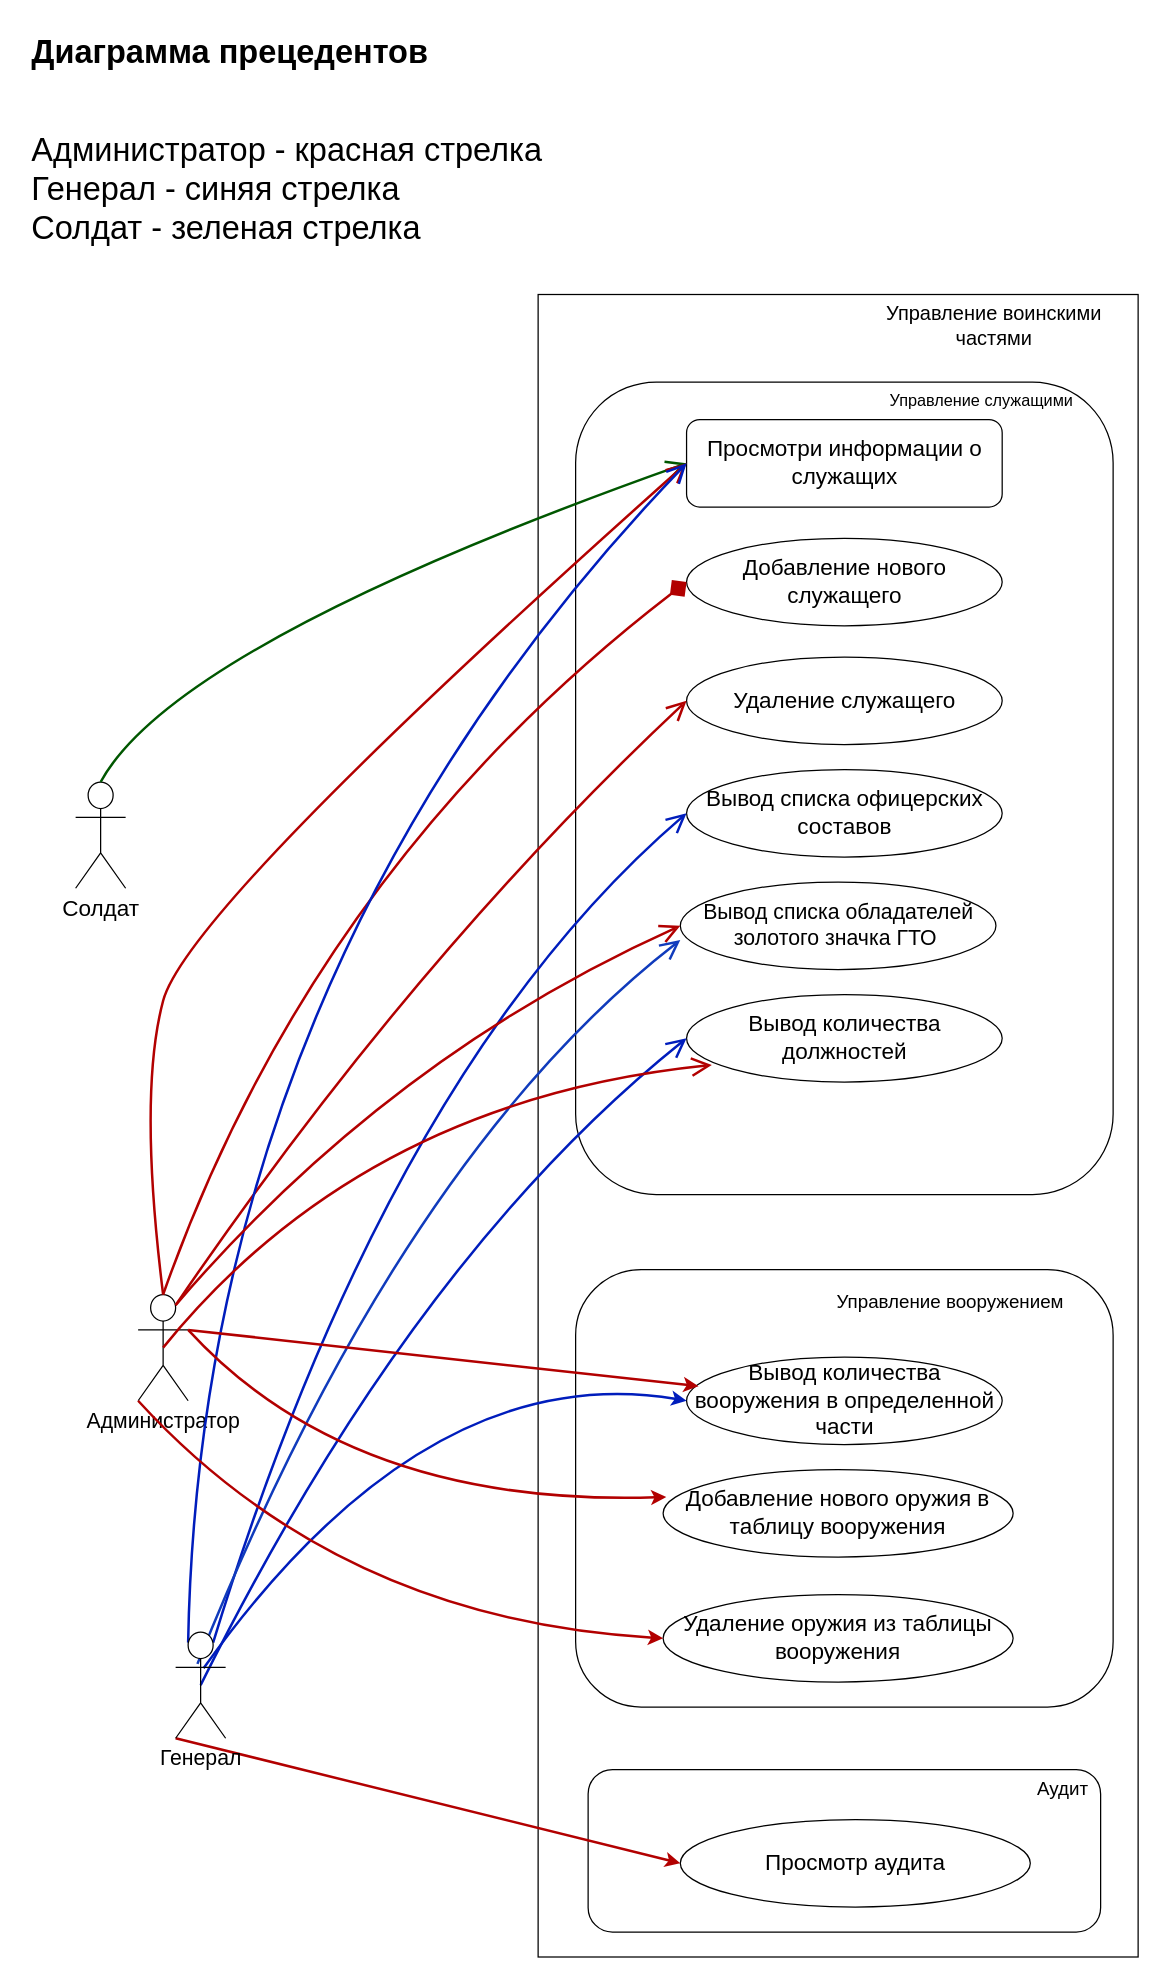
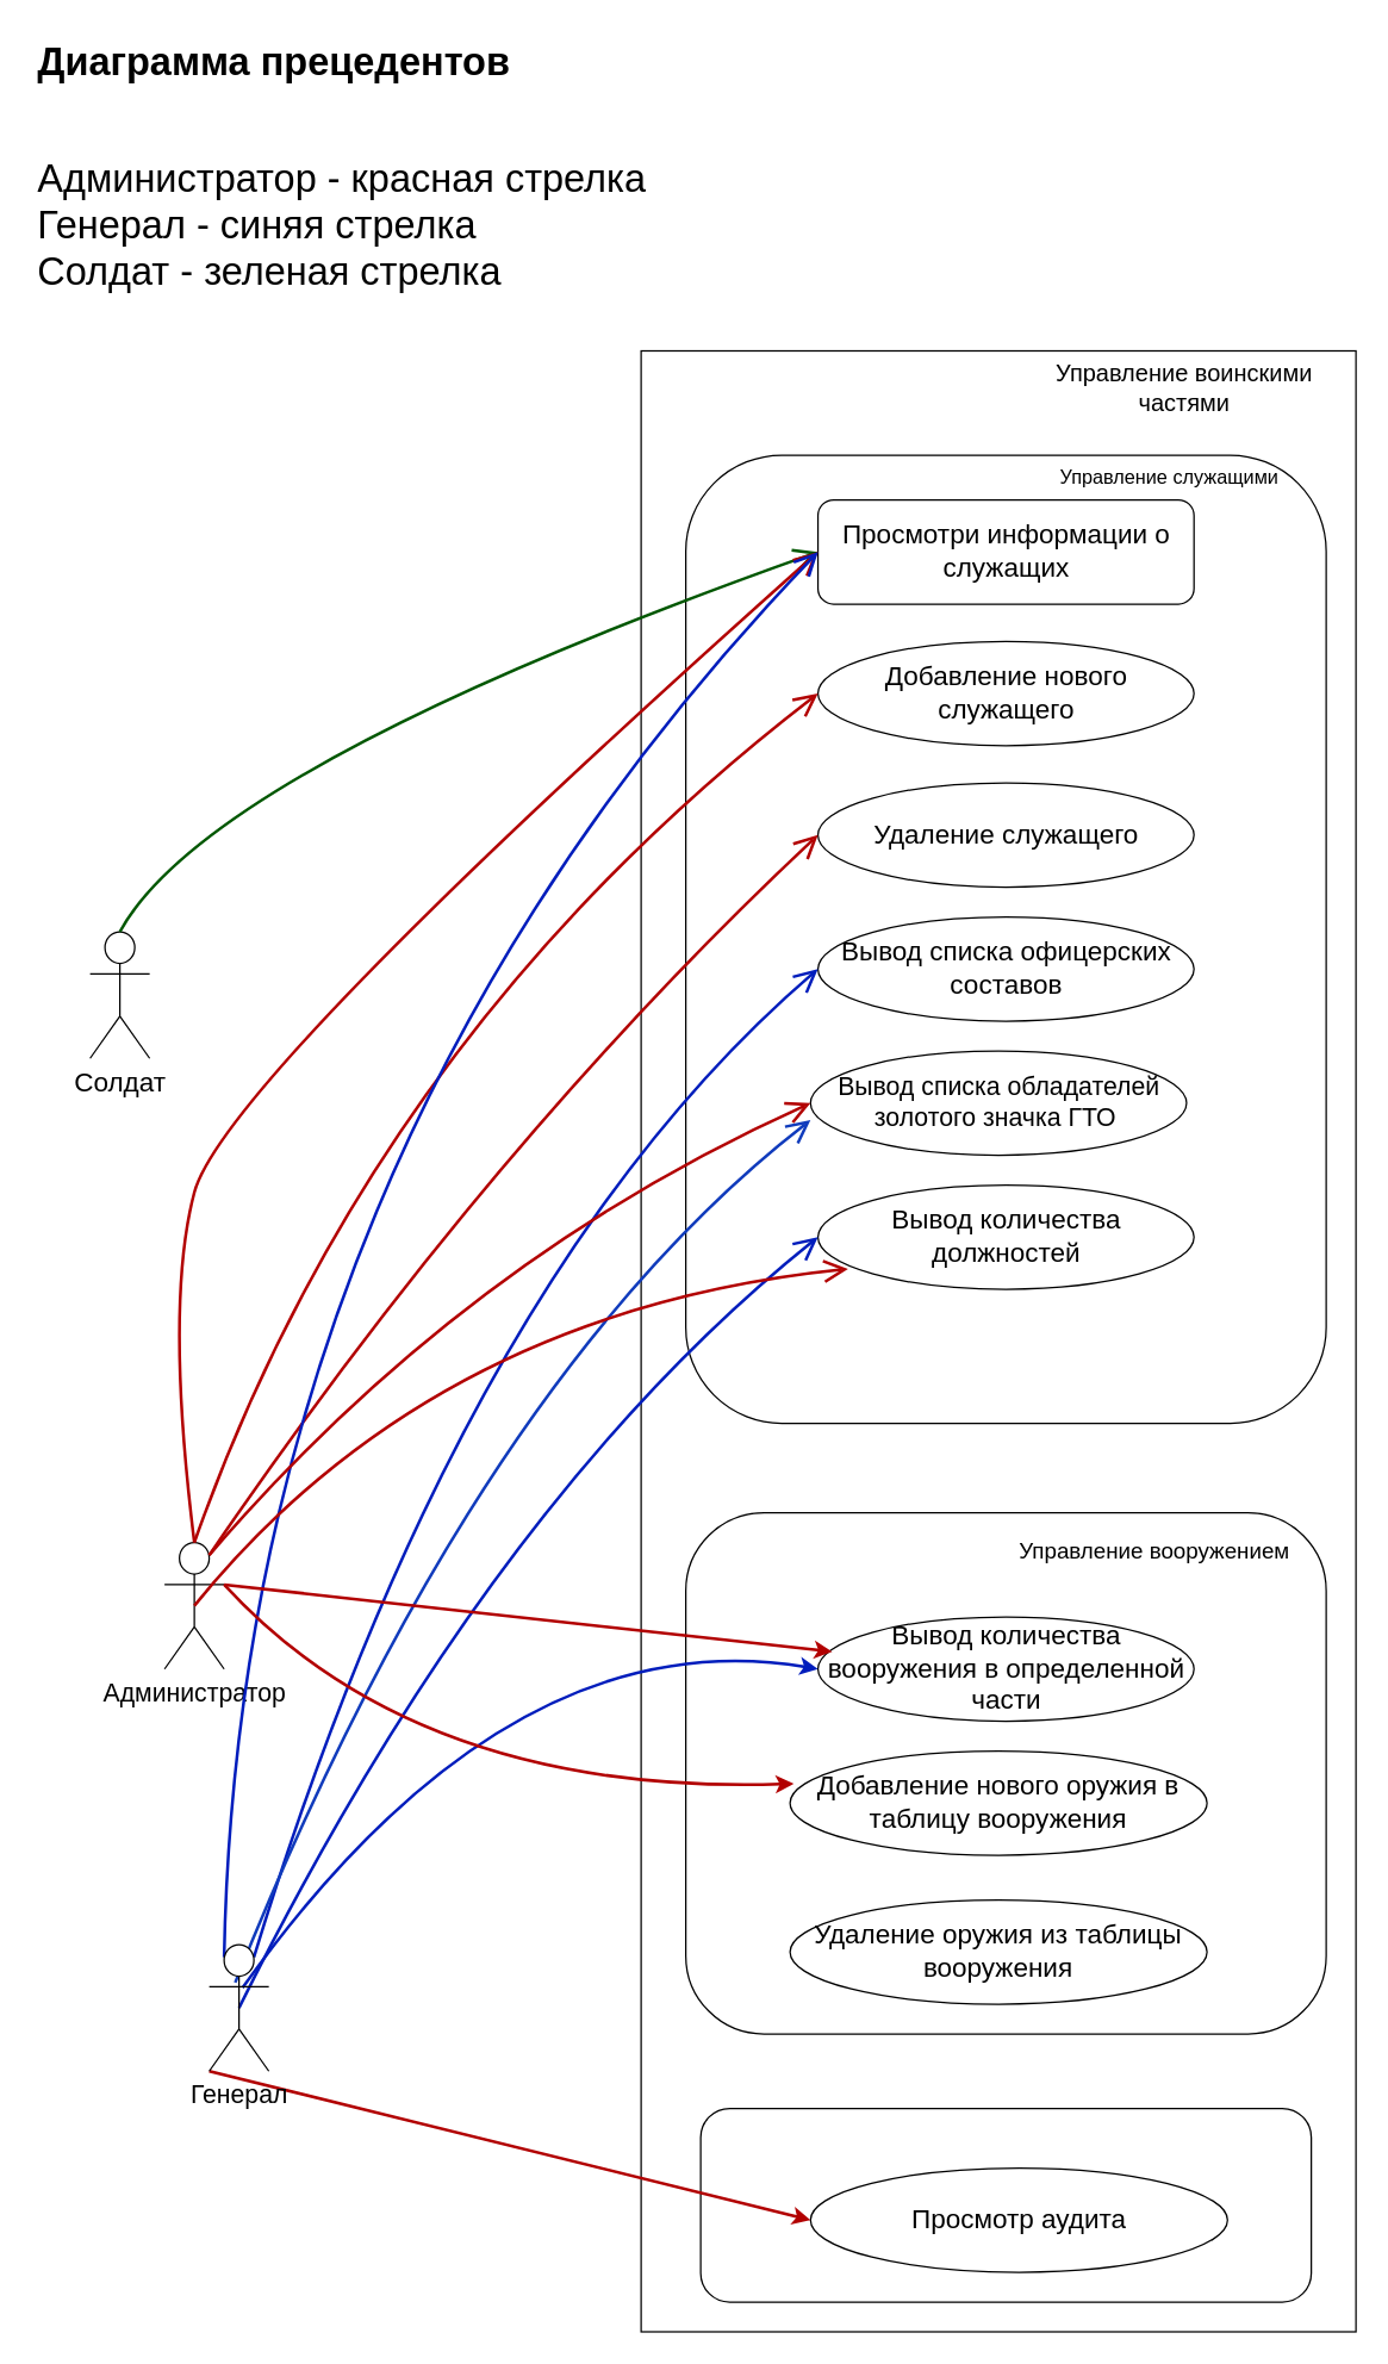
  <mxCell id="0" />
  <mxCell id="1" parent="0" />
  <mxCell id="2" value="&lt;font style=&quot;font-size: 18px;&quot;&gt;Солдат&lt;/font&gt;" style="shape=umlActor;verticalLabelPosition=bottom;verticalAlign=top;html=1;" vertex="1" parent="1"><mxGeometry x="60" y="625" width="40" height="85" as="geometry" /></mxCell>
  <mxCell id="3" value="&lt;font style=&quot;font-size: 17px;&quot;&gt;Администратор&lt;/font&gt;" style="shape=umlActor;verticalLabelPosition=bottom;verticalAlign=top;html=1;" vertex="1" parent="1"><mxGeometry x="110" y="1035" width="40" height="85" as="geometry" /></mxCell>
  <mxCell id="4" value="" style="rounded=0;whiteSpace=wrap;html=1;" vertex="1" parent="1"><mxGeometry x="430" y="235" width="480" height="1330" as="geometry" /></mxCell>
  <mxCell id="5" value="&lt;font style=&quot;font-size: 16px;&quot;&gt;Управление воинскими частями&lt;/font&gt;" style="text;html=1;strokeColor=none;fillColor=none;align=center;verticalAlign=middle;whiteSpace=wrap;rounded=0;" vertex="1" parent="1"><mxGeometry x="680" y="235" width="230" height="50" as="geometry" /></mxCell>
  <mxCell id="6" value="" style="rounded=1;whiteSpace=wrap;html=1;" vertex="1" parent="1"><mxGeometry x="460" y="305" width="430" height="650" as="geometry" /></mxCell>
  <mxCell id="7" value="&lt;font style=&quot;font-size: 13px;&quot;&gt;Управление служащими&lt;/font&gt;" style="text;html=1;strokeColor=none;fillColor=none;align=center;verticalAlign=middle;whiteSpace=wrap;rounded=0;" vertex="1" parent="1"><mxGeometry x="690" y="305" width="190" height="30" as="geometry" /></mxCell>
  <mxCell id="8" value="&lt;font style=&quot;font-size: 18px;&quot;&gt;Просмотри информации о служащих&lt;/font&gt;" style="whiteSpace=wrap;html=1;rounded=1;" vertex="1" parent="1"><mxGeometry x="548.75" y="335" width="252.5" height="70" as="geometry" /></mxCell>
  <mxCell id="9" value="&lt;font style=&quot;font-size: 18px;&quot;&gt;Добавление нового служащего&lt;/font&gt;" style="ellipse;whiteSpace=wrap;html=1;" vertex="1" parent="1"><mxGeometry x="548.75" y="430" width="252.5" height="70" as="geometry" /></mxCell>
  <mxCell id="10" value="&lt;font style=&quot;font-size: 18px;&quot;&gt;Удаление служащего&lt;/font&gt;" style="ellipse;whiteSpace=wrap;html=1;" vertex="1" parent="1"><mxGeometry x="548.75" y="525" width="252.5" height="70" as="geometry" /></mxCell>
  <mxCell id="11" value="" style="endArrow=open;endFill=1;endSize=12;html=1;rounded=0;entryX=0;entryY=0.5;entryDx=0;entryDy=0;exitX=0.5;exitY=0;exitDx=0;exitDy=0;exitPerimeter=0;curved=1;fillColor=#008a00;strokeColor=#005700;strokeWidth=2;" edge="1" parent="1" source="2" target="8"><mxGeometry width="160" relative="1" as="geometry"><mxPoint x="170" y="705" as="sourcePoint" /><mxPoint x="330" y="705" as="targetPoint" /><Array as="points"><mxPoint x="140" y="515" /></Array></mxGeometry></mxCell>
  <mxCell id="12" value="" style="endArrow=open;endFill=1;endSize=12;html=1;rounded=0;exitX=0.5;exitY=0;exitDx=0;exitDy=0;exitPerimeter=0;curved=1;entryX=0;entryY=0.5;entryDx=0;entryDy=0;fillColor=#e51400;strokeColor=#B20000;strokeWidth=2;" edge="1" parent="1" source="3" target="8"><mxGeometry width="160" relative="1" as="geometry"><mxPoint x="260" y="755" as="sourcePoint" /><mxPoint x="380" y="515" as="targetPoint" /><Array as="points"><mxPoint x="110" y="875" /><mxPoint x="150" y="725" /></Array></mxGeometry></mxCell>
- <mxCell id="13" value="" style="endArrow=diamond;endFill=1;endSize=12;html=1;rounded=0;exitX=0.5;exitY=0;exitDx=0;exitDy=0;exitPerimeter=0;entryX=0;entryY=0.5;entryDx=0;entryDy=0;curved=1;fillColor=#e51400;strokeColor=#B20000;strokeWidth=2;" edge="1" parent="1" source="3" target="9"><mxGeometry width="160" relative="1" as="geometry"><mxPoint x="270" y="945" as="sourcePoint" /><mxPoint x="430" y="945" as="targetPoint" /><Array as="points"><mxPoint x="250" y="695" /></Array></mxGeometry></mxCell>
+ <mxCell id="13" value="" style="endArrow=open;endFill=1;endSize=12;html=1;rounded=0;exitX=0.5;exitY=0;exitDx=0;exitDy=0;exitPerimeter=0;entryX=0;entryY=0.5;entryDx=0;entryDy=0;curved=1;fillColor=#e51400;strokeColor=#B20000;strokeWidth=2;" edge="1" parent="1" source="3" target="9"><mxGeometry width="160" relative="1" as="geometry"><mxPoint x="270" y="945" as="sourcePoint" /><mxPoint x="430" y="945" as="targetPoint" /><Array as="points"><mxPoint x="250" y="695" /></Array></mxGeometry></mxCell>
  <mxCell id="14" value="" style="endArrow=open;endFill=1;endSize=12;html=1;rounded=0;exitX=0.75;exitY=0.1;exitDx=0;exitDy=0;exitPerimeter=0;entryX=0;entryY=0.5;entryDx=0;entryDy=0;curved=1;fillColor=#e51400;strokeColor=#B20000;strokeWidth=2;" edge="1" parent="1" source="3" target="10"><mxGeometry width="160" relative="1" as="geometry"><mxPoint x="300" y="925" as="sourcePoint" /><mxPoint x="460" y="925" as="targetPoint" /><Array as="points"><mxPoint x="330" y="765" /></Array></mxGeometry></mxCell>
  <mxCell id="15" value="&lt;font style=&quot;font-size: 18px;&quot;&gt;Вывод списка офицерских составов&lt;/font&gt;" style="ellipse;whiteSpace=wrap;html=1;" vertex="1" parent="1"><mxGeometry x="548.75" y="615" width="252.5" height="70" as="geometry" /></mxCell>
  <mxCell id="16" value="" style="endArrow=open;endFill=1;endSize=12;html=1;rounded=0;exitX=0.75;exitY=0.1;exitDx=0;exitDy=0;exitPerimeter=0;curved=1;entryX=0;entryY=0.5;entryDx=0;entryDy=0;fillColor=#0050ef;strokeColor=#001DBC;strokeWidth=2;" edge="1" parent="1" source="37" target="15"><mxGeometry width="160" relative="1" as="geometry"><mxPoint x="270" y="1135" as="sourcePoint" /><mxPoint x="430" y="1135" as="targetPoint" /><Array as="points"><mxPoint x="310" y="855" /></Array></mxGeometry></mxCell>
  <mxCell id="17" value="" style="endArrow=open;endFill=1;endSize=12;html=1;rounded=0;exitX=0.25;exitY=0.1;exitDx=0;exitDy=0;exitPerimeter=0;curved=1;entryX=0;entryY=0.5;entryDx=0;entryDy=0;strokeColor=#001DBC;fillColor=#0050ef;strokeWidth=2;" edge="1" parent="1" source="37" target="8"><mxGeometry width="160" relative="1" as="geometry"><mxPoint x="290" y="1125" as="sourcePoint" /><mxPoint x="450" y="1125" as="targetPoint" /><Array as="points"><mxPoint x="160" y="775" /></Array></mxGeometry></mxCell>
  <mxCell id="18" value="&lt;font style=&quot;font-size: 17px;&quot;&gt;Вывод списка обладателей золотого значка ГТО&amp;nbsp;&lt;/font&gt;" style="ellipse;whiteSpace=wrap;html=1;" vertex="1" parent="1"><mxGeometry x="543.75" y="705" width="252.5" height="70" as="geometry" /></mxCell>
  <mxCell id="19" value="" style="endArrow=open;endFill=1;endSize=12;html=1;rounded=0;exitX=0.436;exitY=0.3;exitDx=0;exitDy=0;exitPerimeter=0;curved=1;entryX=0;entryY=0.664;entryDx=0;entryDy=0;entryPerimeter=0;fillColor=#f8cecc;strokeColor=#103bbc;strokeWidth=2;" edge="1" parent="1" source="37" target="18"><mxGeometry width="160" relative="1" as="geometry"><mxPoint x="290" y="1165" as="sourcePoint" /><mxPoint x="450" y="1165" as="targetPoint" /><Array as="points"><mxPoint x="320" y="925" /></Array></mxGeometry></mxCell>
  <mxCell id="20" value="&lt;font style=&quot;font-size: 18px;&quot;&gt;Вывод количества должностей&lt;/font&gt;" style="ellipse;whiteSpace=wrap;html=1;" vertex="1" parent="1"><mxGeometry x="548.75" y="795" width="252.5" height="70" as="geometry" /></mxCell>
  <mxCell id="21" value="" style="endArrow=open;endFill=1;endSize=12;html=1;rounded=0;exitX=0.75;exitY=0.1;exitDx=0;exitDy=0;exitPerimeter=0;curved=1;entryX=0;entryY=0.5;entryDx=0;entryDy=0;strokeWidth=2;fillColor=#e51400;strokeColor=#B20000;" edge="1" parent="1" source="3" target="18"><mxGeometry width="160" relative="1" as="geometry"><mxPoint x="290" y="1175" as="sourcePoint" /><mxPoint x="450" y="1175" as="targetPoint" /><Array as="points"><mxPoint x="310" y="845" /></Array></mxGeometry></mxCell>
  <mxCell id="22" value="" style="endArrow=open;endFill=1;endSize=12;html=1;rounded=0;exitX=0.5;exitY=0.5;exitDx=0;exitDy=0;exitPerimeter=0;entryX=0;entryY=0.5;entryDx=0;entryDy=0;strokeWidth=2;fillColor=#0050ef;strokeColor=#001DBC;curved=1;" edge="1" parent="1" source="37" target="20"><mxGeometry width="160" relative="1" as="geometry"><mxPoint x="280" y="1185" as="sourcePoint" /><mxPoint x="440" y="1185" as="targetPoint" /><Array as="points"><mxPoint x="330" y="1005" /></Array></mxGeometry></mxCell>
  <mxCell id="23" value="" style="rounded=1;whiteSpace=wrap;html=1;" vertex="1" parent="1"><mxGeometry x="460" y="1015" width="430" height="350" as="geometry" /></mxCell>
- <mxCell id="24" value="&lt;font style=&quot;font-size: 15px;&quot;&gt;Управление вооружением&lt;/font&gt;" style="text;html=1;strokeColor=none;fillColor=none;align=center;verticalAlign=middle;whiteSpace=wrap;rounded=0;" vertex="1" parent="1"><mxGeometry x="645" y="1025" width="230" height="30" as="geometry" /></mxCell>
+ <mxCell id="24" value="&lt;font style=&quot;font-size: 15px;&quot;&gt;Управление вооружением&lt;/font&gt;" style="text;html=1;strokeColor=none;fillColor=none;align=center;verticalAlign=middle;whiteSpace=wrap;rounded=0;" vertex="1" parent="1"><mxGeometry x="660" y="1025" width="230" height="30" as="geometry" /></mxCell>
  <mxCell id="25" value="&lt;font style=&quot;font-size: 18px;&quot;&gt;Вывод количества вооружения в определенной части&lt;/font&gt;" style="ellipse;whiteSpace=wrap;html=1;" vertex="1" parent="1"><mxGeometry x="548.75" y="1085" width="252.5" height="70" as="geometry" /></mxCell>
  <mxCell id="26" value="" style="endArrow=classic;html=1;rounded=0;exitX=0.559;exitY=0.341;exitDx=0;exitDy=0;exitPerimeter=0;strokeWidth=2;fillColor=#0050ef;strokeColor=#001DBC;entryX=0;entryY=0.5;entryDx=0;entryDy=0;curved=1;" edge="1" parent="1" source="37" target="25"><mxGeometry width="50" height="50" relative="1" as="geometry"><mxPoint x="310" y="1165" as="sourcePoint" /><mxPoint x="360" y="1115" as="targetPoint" /><Array as="points"><mxPoint x="340" y="1085" /></Array></mxGeometry></mxCell>
  <mxCell id="27" value="" style="endArrow=classic;html=1;rounded=0;exitX=1;exitY=0.333;exitDx=0;exitDy=0;exitPerimeter=0;strokeWidth=2;curved=1;fillColor=#e51400;strokeColor=#B20000;entryX=0.038;entryY=0.334;entryDx=0;entryDy=0;entryPerimeter=0;" edge="1" parent="1" source="3" target="25"><mxGeometry width="50" height="50" relative="1" as="geometry"><mxPoint x="270" y="1295" as="sourcePoint" /><mxPoint x="320" y="1245" as="targetPoint" /></mxGeometry></mxCell>
  <mxCell id="28" value="&lt;font style=&quot;font-size: 18px;&quot;&gt;Добавление нового оружия в таблицу вооружения&lt;/font&gt;" style="ellipse;whiteSpace=wrap;html=1;" vertex="1" parent="1"><mxGeometry x="530" y="1175" width="280" height="70" as="geometry" /></mxCell>
  <mxCell id="29" value="&lt;font style=&quot;font-size: 18px;&quot;&gt;Удаление оружия из таблицы вооружения&lt;/font&gt;" style="ellipse;whiteSpace=wrap;html=1;" vertex="1" parent="1"><mxGeometry x="530" y="1275" width="280" height="70" as="geometry" /></mxCell>
  <mxCell id="30" value="" style="endArrow=classic;html=1;rounded=0;fillColor=#e51400;strokeColor=#B20000;strokeWidth=2;curved=1;exitX=1;exitY=0.333;exitDx=0;exitDy=0;exitPerimeter=0;entryX=0.009;entryY=0.314;entryDx=0;entryDy=0;entryPerimeter=0;" edge="1" parent="1" source="3" target="28"><mxGeometry width="50" height="50" relative="1" as="geometry"><mxPoint x="230" y="1425" as="sourcePoint" /><mxPoint x="280" y="1375" as="targetPoint" /><Array as="points"><mxPoint x="280" y="1205" /></Array></mxGeometry></mxCell>
- <mxCell id="31" value="" style="endArrow=classic;html=1;rounded=0;curved=1;fillColor=#e51400;strokeColor=#B20000;strokeWidth=2;exitX=0;exitY=1;exitDx=0;exitDy=0;exitPerimeter=0;entryX=0;entryY=0.5;entryDx=0;entryDy=0;" edge="1" parent="1" source="3" target="29"><mxGeometry width="50" height="50" relative="1" as="geometry"><mxPoint x="270" y="1445" as="sourcePoint" /><mxPoint x="320" y="1395" as="targetPoint" /><Array as="points"><mxPoint x="270" y="1295" /></Array></mxGeometry></mxCell>
  <mxCell id="32" value="" style="rounded=1;whiteSpace=wrap;html=1;" vertex="1" parent="1"><mxGeometry x="470" y="1415" width="410" height="130" as="geometry" /></mxCell>
- <mxCell id="33" value="&lt;font style=&quot;font-size: 15px;&quot;&gt;Аудит&lt;/font&gt;" style="text;html=1;strokeColor=none;fillColor=none;align=center;verticalAlign=middle;whiteSpace=wrap;rounded=0;" vertex="1" parent="1"><mxGeometry x="820" y="1415" width="60" height="30" as="geometry" /></mxCell>
  <mxCell id="34" value="&lt;font style=&quot;font-size: 18px;&quot;&gt;Просмотр аудита&lt;/font&gt;" style="ellipse;whiteSpace=wrap;html=1;" vertex="1" parent="1"><mxGeometry x="543.75" y="1455" width="280" height="70" as="geometry" /></mxCell>
  <mxCell id="35" value="" style="endArrow=classic;html=1;rounded=0;exitX=0;exitY=1;exitDx=0;exitDy=0;exitPerimeter=0;curved=1;entryX=0;entryY=0.5;entryDx=0;entryDy=0;fillColor=#e51400;strokeColor=#B20000;strokeWidth=2;" edge="1" parent="1" source="37" target="34"><mxGeometry width="50" height="50" relative="1" as="geometry"><mxPoint x="140" y="1465" as="sourcePoint" /><mxPoint x="190" y="1415" as="targetPoint" /><Array as="points" /></mxGeometry></mxCell>
  <mxCell id="36" value="&lt;h1&gt;&lt;font style=&quot;font-size: 26px;&quot;&gt;Диаграмма прецедентов&lt;/font&gt;&lt;/h1&gt;&lt;div&gt;&lt;font style=&quot;font-size: 26px;&quot;&gt;&lt;br&gt;&lt;/font&gt;&lt;/div&gt;&lt;div&gt;&lt;span style=&quot;font-size: 26px;&quot;&gt;Администратор - красная стрелка&lt;/span&gt;&lt;/div&gt;&lt;div&gt;&lt;span style=&quot;font-size: 26px;&quot;&gt;Генерал - синяя стрелка&lt;/span&gt;&lt;/div&gt;&lt;div&gt;&lt;span style=&quot;font-size: 26px;&quot;&gt;Солдат - зеленая стрелка&amp;nbsp;&lt;/span&gt;&lt;/div&gt;" style="text;html=1;strokeColor=none;fillColor=none;spacing=5;spacingTop=-20;whiteSpace=wrap;overflow=hidden;rounded=0;" vertex="1" parent="1"><mxGeometry x="20" y="20" width="420" height="190" as="geometry" /></mxCell>
  <mxCell id="37" value="&lt;font style=&quot;font-size: 17px;&quot;&gt;Генерал&lt;/font&gt;" style="shape=umlActor;verticalLabelPosition=bottom;verticalAlign=top;html=1;" vertex="1" parent="1"><mxGeometry x="140" y="1305" width="40" height="85" as="geometry" /></mxCell>
  <mxCell id="38" value="" style="endArrow=open;endFill=1;endSize=12;html=1;rounded=0;curved=1;fillColor=#e51400;strokeColor=#B20000;strokeWidth=2;exitX=0.5;exitY=0.5;exitDx=0;exitDy=0;exitPerimeter=0;entryX=0.08;entryY=0.806;entryDx=0;entryDy=0;entryPerimeter=0;" edge="1" parent="1" source="3" target="20"><mxGeometry width="160" relative="1" as="geometry"><mxPoint x="130" y="1520" as="sourcePoint" /><mxPoint x="290" y="1520" as="targetPoint" /><Array as="points"><mxPoint x="290" y="880" /></Array></mxGeometry></mxCell>
